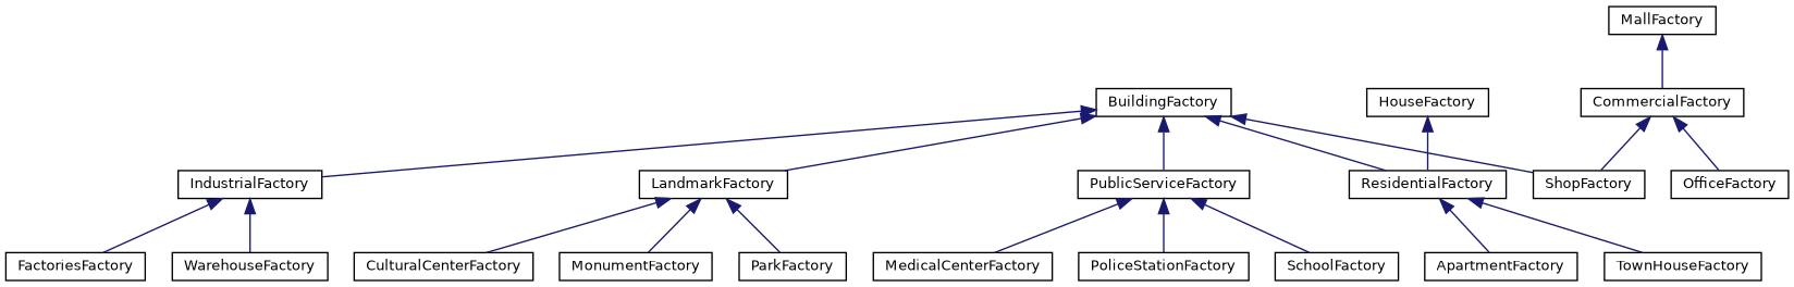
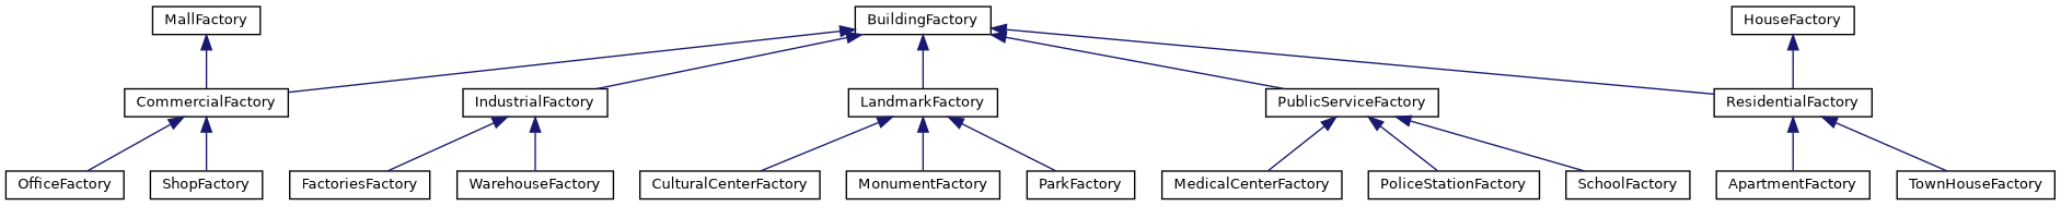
  digraph {
    rankdir=TB
    node [color=black fillcolor=white fontname=Helvetica fontsize=10 shape=record style=filled]
    edge [color=midnightblue dir=back fontname=Helvetica fontsize=10 labelfontname=Helvetica labelfontsize=10 style=solid]
    n1 [height=0.2 label=BuildingFactory width=0.4]
    n2 [height=0.2 label=CommercialFactory width=0.4]
    n3 [height=0.2 label=IndustrialFactory width=0.4]
    n4 [height=0.2 label=LandmarkFactory width=0.4]
    n5 [height=0.2 label=PublicServiceFactory width=0.4]
    n6 [height=0.2 label=ResidentialFactory width=0.4]
    n7 [height=0.2 label=OfficeFactory width=0.4]
    n8 [height=0.2 label=ShopFactory width=0.4]
    n9 [height=0.2 label=FactoriesFactory width=0.4]
    n10 [height=0.2 label=WarehouseFactory width=0.4]
    n11 [height=0.2 label=CulturalCenterFactory width=0.4]
    n12 [height=0.2 label=MonumentFactory width=0.4]
    n13 [height=0.2 label=ParkFactory width=0.4]
    n14 [height=0.2 label=MedicalCenterFactory width=0.4]
    n15 [height=0.2 label=PoliceStationFactory width=0.4]
    n16 [height=0.2 label=SchoolFactory width=0.4]
    n17 [height=0.2 label=ApartmentFactory width=0.4]
    n18 [height=0.2 label=TownHouseFactory width=0.4]
    n19 [height=0.2 label=MallFactory width=0.4]
    n20 [height=0.2 label=HouseFactory width=0.4]
-   n1 -> n8
+   n1 -> n2
    n1 -> n3
    n1 -> n4
    n1 -> n5
    n1 -> n6
    n2 -> n7
    n2 -> n8
    n3 -> n9
    n3 -> n10
    n4 -> n11
    n4 -> n12
    n4 -> n13
    n5 -> n14
    n5 -> n15
    n5 -> n16
    n6 -> n17
    n6 -> n18
    n19 -> n2
    n20 -> n6
  }
